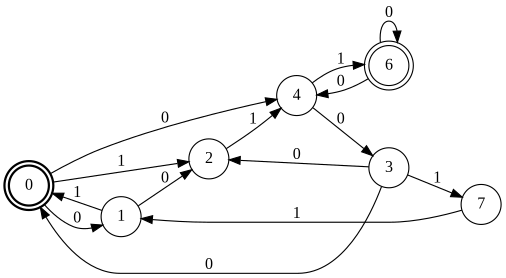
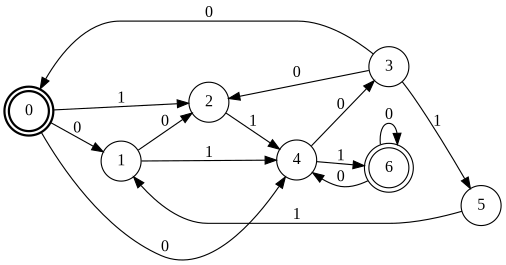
  digraph {
    fontname="Liberation Serif"
    rankdir=LR
    node [fontname="Liberation Serif" shape=circle]
    edge [fontname="Liberation Serif"]
    0 [peripheries=2 style=bold]
    1
    2
    4
    3
-   5 [label=7]
+   5
    6 [peripheries=2]
    0 -> 1 [label=0]
    0 -> 2 [label=1]
    0 -> 4 [label=0]
-   1 -> 0 [label=1]
+   1 -> 4 [label=1]
    1 -> 2 [label=0]
    2 -> 4 [label=1]
    4 -> 3 [label=0]
    4 -> 6 [label=1]
    3 -> 0 [label=0]
    3 -> 2 [label=0]
    3 -> 5 [label=1]
    5 -> 1 [label=1]
    6 -> 4 [label=0]
    6 -> 6 [label=0]
  }
